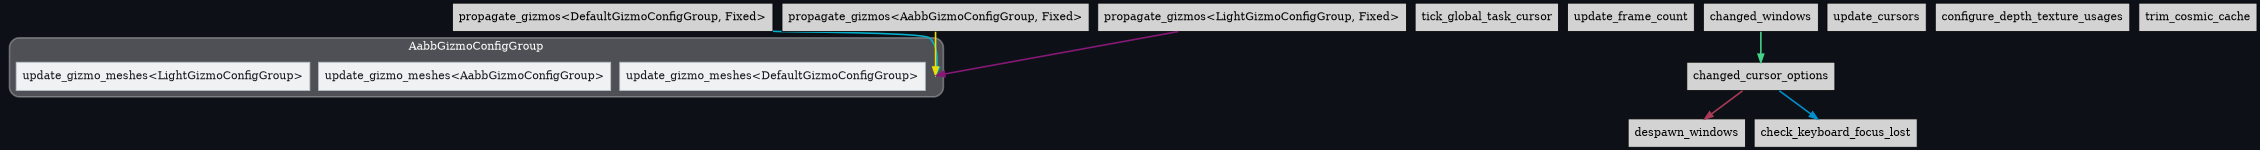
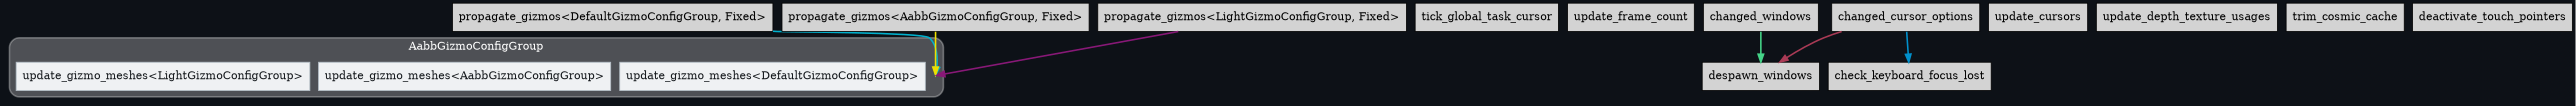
  digraph {
    bgcolor="#0d1117"
    compound=true
    fontname="DejaVu Serif"
    nodesep=0.15
    rankdir=TB
    splines=spline
    node [fontname="DejaVu Serif" shape=box style=filled]
    edge [fontname="DejaVu Serif" penwidth=2]
    "set_marker_node_Set(SystemSetKey(12v1))" [shape=point style=invis]
    n2 [color="#b4bec7" fillcolor="#eff1f3" fontcolor="#15191d" label="update_gizmo_meshes<DefaultGizmoConfigGroup>" penwidth=1]
    n3 [color="#b4bec7" fillcolor="#eff1f3" fontcolor="#15191d" label="update_gizmo_meshes<AabbGizmoConfigGroup>" penwidth=1]
    n4 [color="#b4bec7" fillcolor="#eff1f3" fontcolor="#15191d" label="update_gizmo_meshes<LightGizmoConfigGroup>" penwidth=1]
    n5 [label=tick_global_task_cursor]
    n6 [label=update_frame_count]
    n7 [label=changed_windows]
    n8 [label=changed_cursor_options]
    n9 [label=despawn_windows]
    n10 [label=check_keyboard_focus_lost]
    n11 [label=update_cursors]
-   n12 [label=configure_depth_texture_usages]
+   n12 [label=update_depth_texture_usages]
    n13 [label=trim_cosmic_cache]
    n14 [label="propagate_gizmos<DefaultGizmoConfigGroup, Fixed>"]
    n15 [label="propagate_gizmos<AabbGizmoConfigGroup, Fixed>"]
    n16 [label="propagate_gizmos<LightGizmoConfigGroup, Fixed>"]
+   n17 [label=deactivate_touch_pointers]
    subgraph cluster_1 {
      color="#ffffff50"
      fillcolor="#ffffff44"
      fontcolor="#ffffff"
      label=AabbGizmoConfigGroup
      penwidth=2
      style="rounded,filled"
      "set_marker_node_Set(SystemSetKey(12v1))"
      n2
      n3
      n4
    }
-   n7 -> n8 [color="#44d488"]
+   n7 -> n9 [color="#44d488"]
    n8 -> n9 [color="#aa3a55"]
    n8 -> n10 [color="#0090cc"]
    n14 -> "set_marker_node_Set(SystemSetKey(12v1))" [color="#00b0cc"]
    n15 -> "set_marker_node_Set(SystemSetKey(12v1))" [color="#eede00"]
    n16 -> "set_marker_node_Set(SystemSetKey(12v1))" [color="#881877"]
  }
